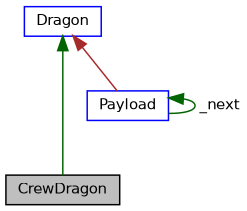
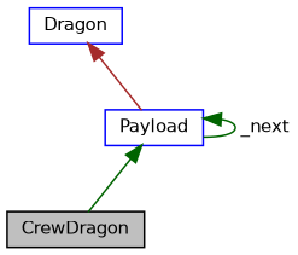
  digraph {
    fontname="DejaVu Sans"
    node [color=blue fillcolor=white fontname="DejaVu Sans" fontsize=10 shape=record style=filled]
    edge [color=darkgreen dir=back fontname="DejaVu Sans" fontsize=10 labelfontname=Helvetica labelfontsize=10 style=solid]
    n1 [color=black fillcolor=grey75 fontcolor=black height=0.2 label=CrewDragon width=0.4]
    n2 [height=0.2 label=Dragon width=0.4]
    n3 [height=0.2 label=Payload width=0.4]
-   n2 -> n1
+   n3 -> n1
    n2 -> n3 [color=brown]
    n3 -> n3 [label=" _next"]
  }
